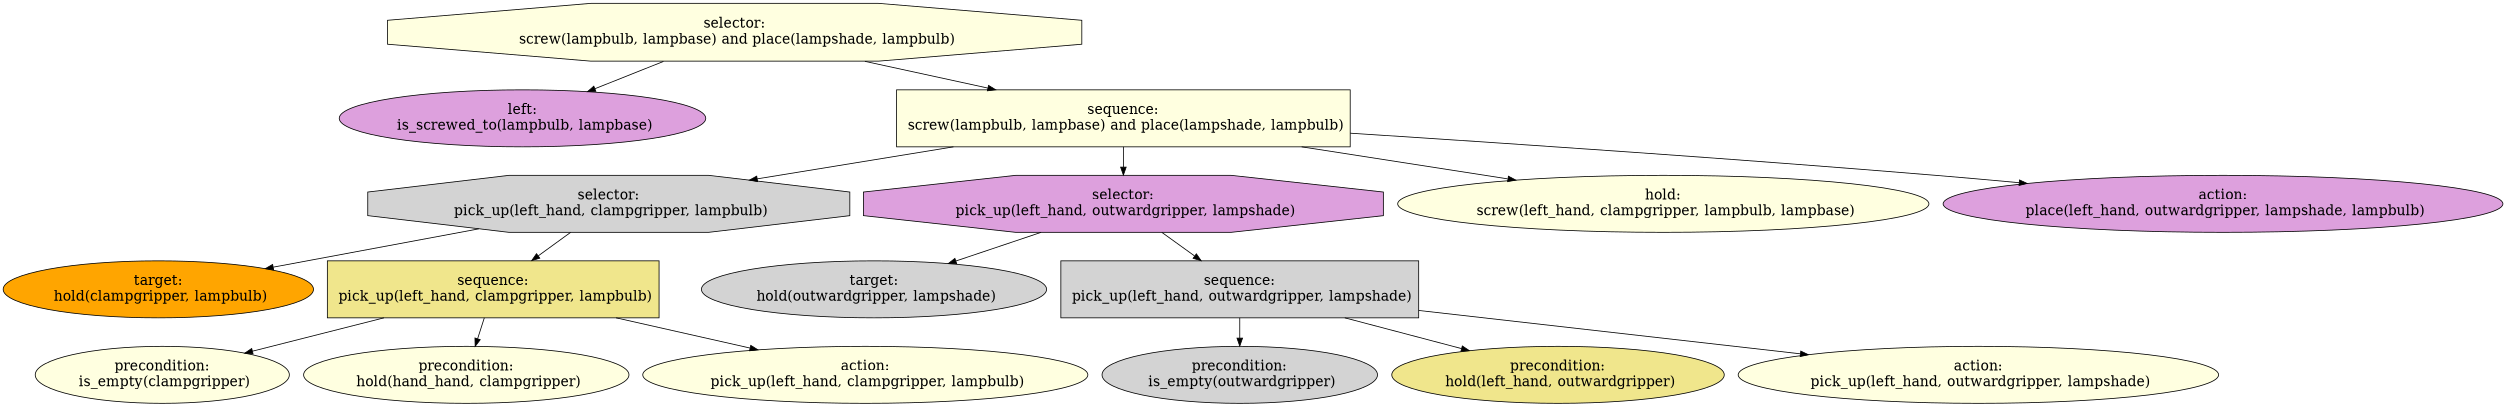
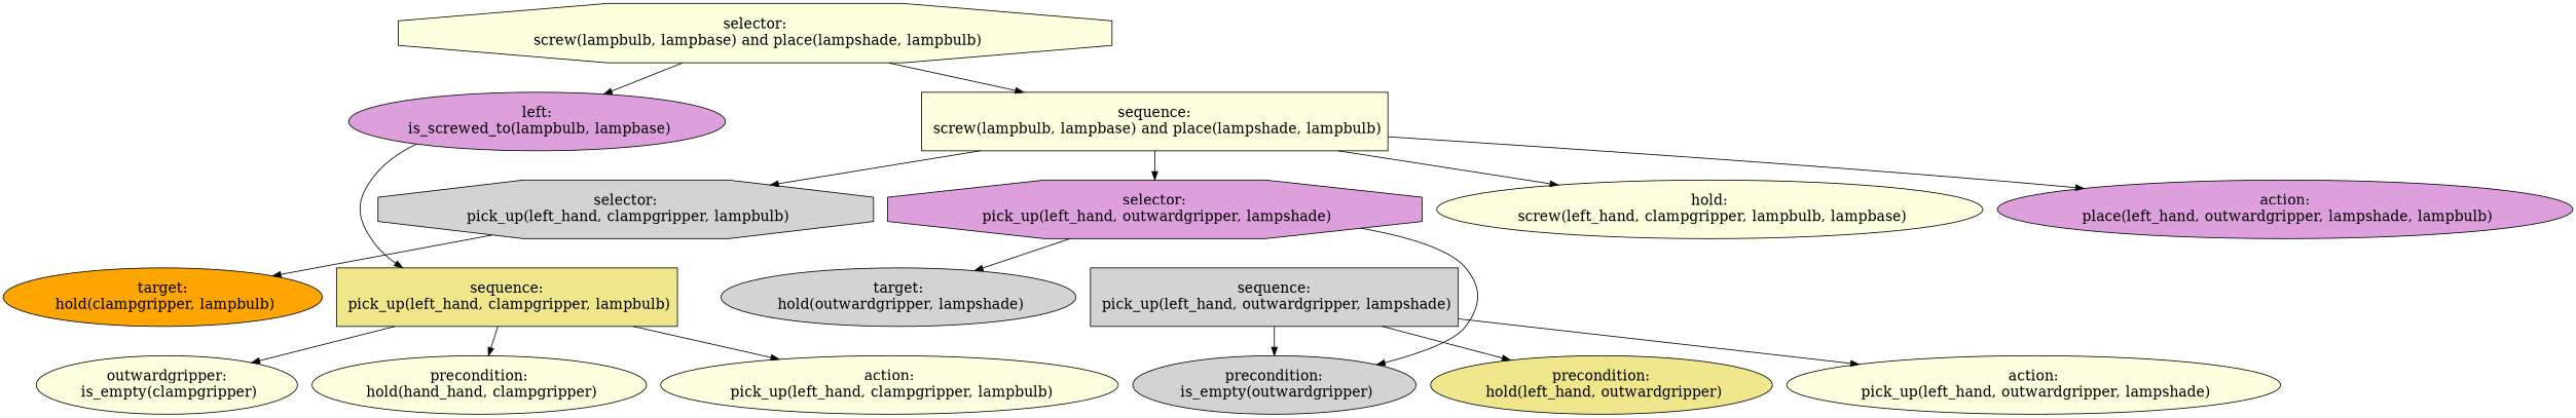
  digraph {
    fontname="times-roman"
    ordering=out
    node [fillcolor=lightyellow fontcolor=black fontname="times-roman" fontsize=18 shape=ellipse style=filled]
    edge [fontname="times-roman"]
    n1 [label="selector:\n screw(lampbulb, lampbase) and place(lampshade, lampbulb)" shape=octagon]
    n2 [fillcolor=plum height=1.0 label="left:\n is_screwed_to(lampbulb, lampbase)"]
    n3 [height=1.0 label="sequence:\n screw(lampbulb, lampbase) and place(lampshade, lampbulb)" shape=box]
    n4 [fillcolor=lightgrey height=1.0 label="selector:\n pick_up(left_hand, clampgripper, lampbulb)" shape=octagon]
    n5 [fillcolor=plum height=1.0 label="selector:\n pick_up(left_hand, outwardgripper, lampshade)" shape=octagon]
    n6 [height=1.0 label="hold:\n screw(left_hand, clampgripper, lampbulb, lampbase)"]
    n7 [fillcolor=plum height=1.0 label="action:\n place(left_hand, outwardgripper, lampshade, lampbulb)"]
    n8 [fillcolor=orange height=1.0 label="target:\n hold(clampgripper, lampbulb)"]
    n9 [fillcolor=khaki height=1.0 label="sequence:\n pick_up(left_hand, clampgripper, lampbulb)" shape=box]
    n10 [fillcolor=lightgrey height=1.0 label="target:\n hold(outwardgripper, lampshade)"]
    n11 [fillcolor=lightgrey height=1.0 label="sequence:\n pick_up(left_hand, outwardgripper, lampshade)" shape=box]
-   n12 [height=1.0 label="precondition:\n is_empty(clampgripper)"]
+   n12 [height=1.0 label="outwardgripper:\n is_empty(clampgripper)"]
    n13 [height=1.0 label="precondition:\n hold(hand_hand, clampgripper)"]
    n14 [height=1.0 label="action:\n pick_up(left_hand, clampgripper, lampbulb)"]
    n15 [fillcolor=lightgrey height=1.0 label="precondition:\n is_empty(outwardgripper)"]
    n16 [fillcolor=khaki height=1.0 label="precondition:\n hold(left_hand, outwardgripper)"]
    n17 [height=1.0 label="action:\n pick_up(left_hand, outwardgripper, lampshade)"]
    n1 -> n2
    n1 -> n3
    n3 -> n4
    n3 -> n5
    n3 -> n6
    n3 -> n7
    n4 -> n8
-   n4 -> n9
+   n2 -> n9
    n5 -> n10
-   n5 -> n11
+   n5 -> n15
    n9 -> n12
    n9 -> n13
    n9 -> n14
    n11 -> n15
    n11 -> n16
    n11 -> n17
  }
